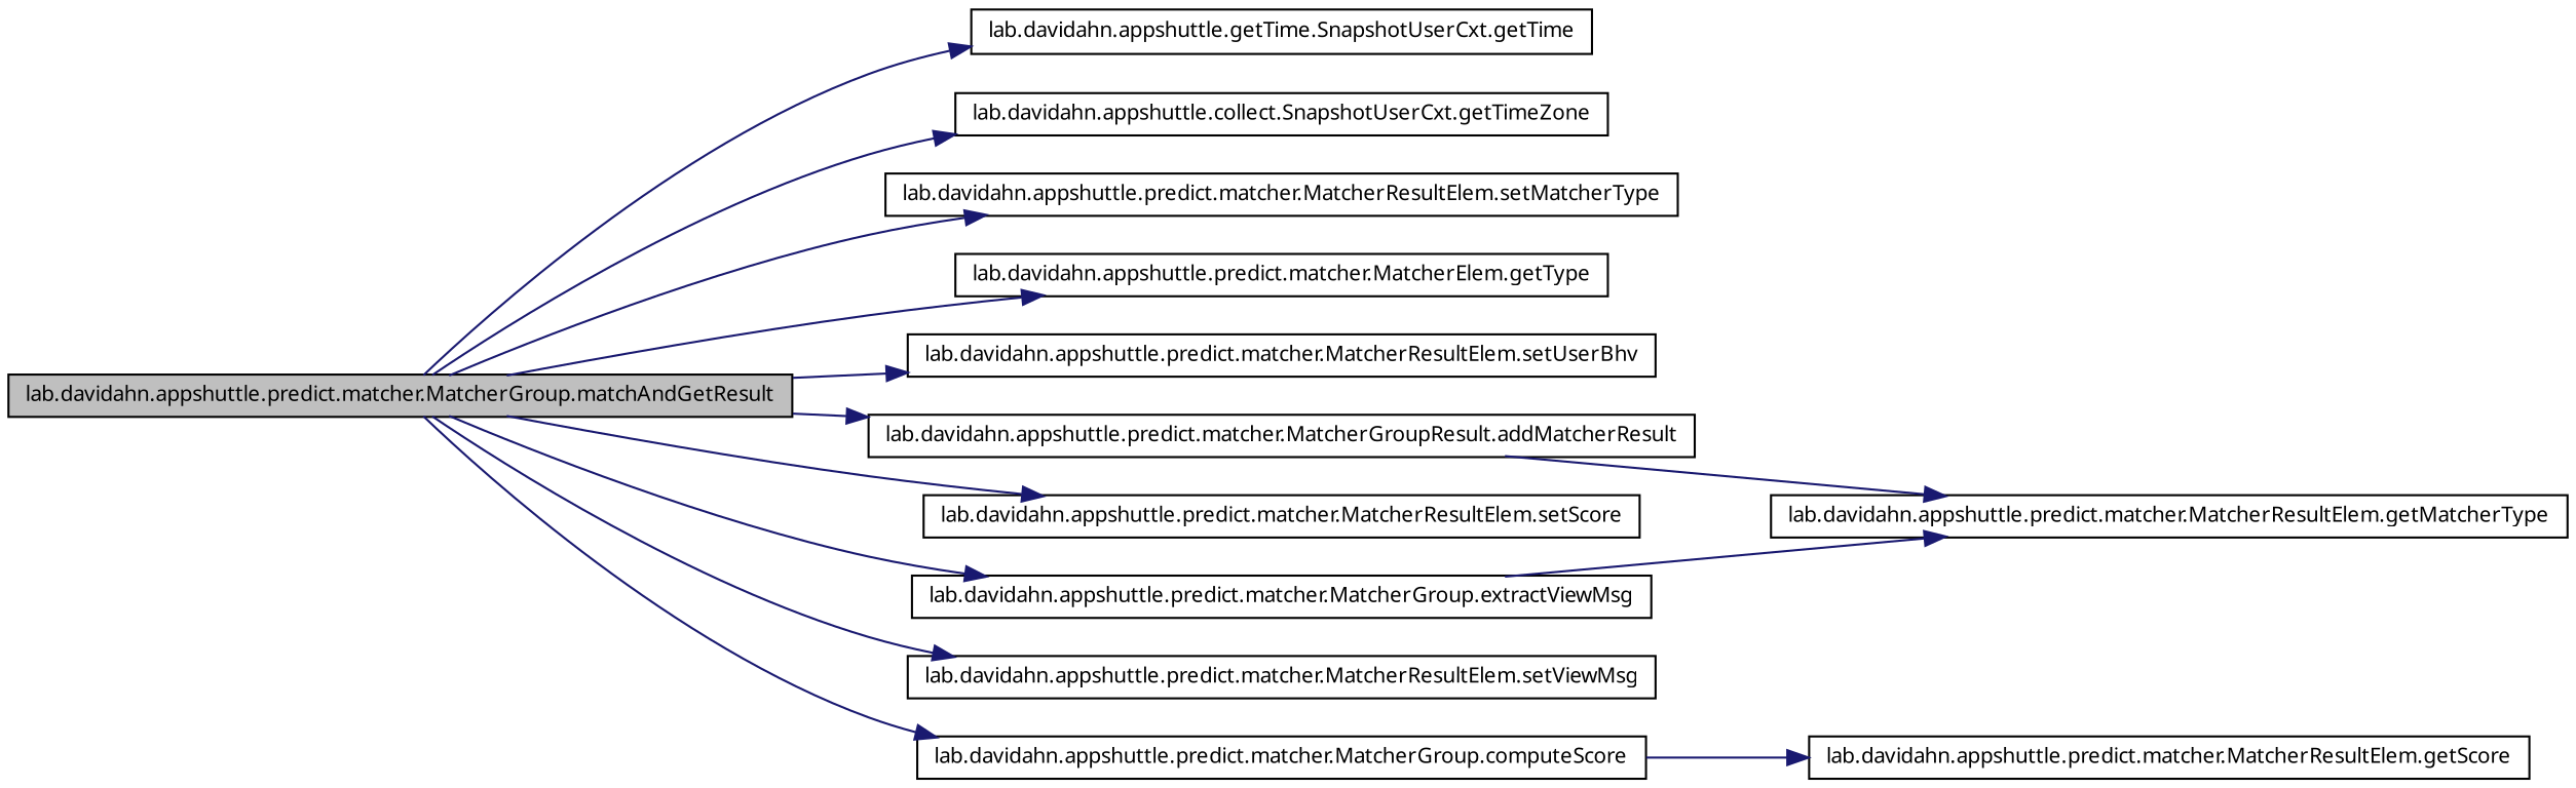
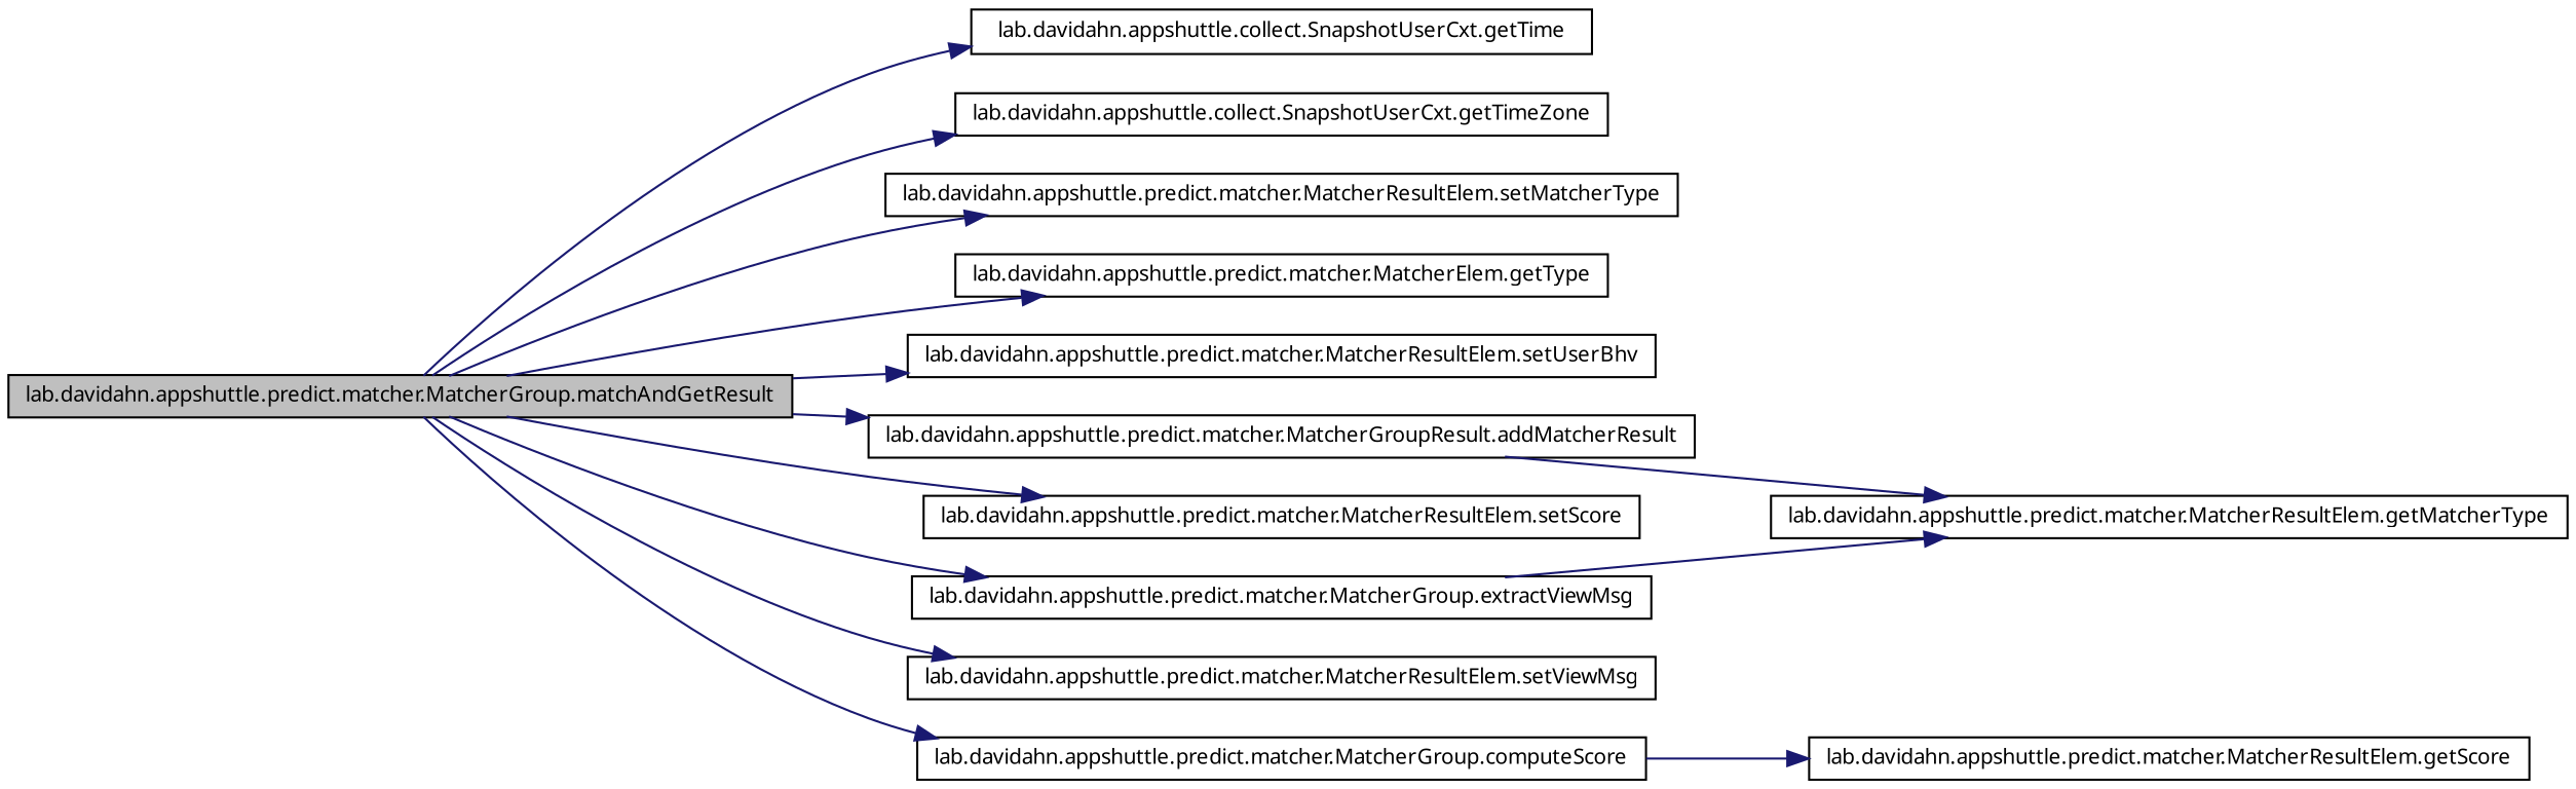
  digraph {
    fontname="Noto Sans"
    rankdir=LR
    node [color=black fillcolor=white fontname="Noto Sans" fontsize=10 shape=record style=filled]
    edge [color=midnightblue fontname="Noto Sans" fontsize=10 labelfontname=Helvetica labelfontsize=10 style=solid]
    n1 [fillcolor=grey75 fontcolor=black height=0.2 label="lab.davidahn.appshuttle.predict.matcher.MatcherGroup.matchAndGetResult" width=0.4]
-   n2 [height=0.2 label="lab.davidahn.appshuttle.getTime.SnapshotUserCxt.getTime" width=0.4]
+   n2 [height=0.2 label="lab.davidahn.appshuttle.collect.SnapshotUserCxt.getTime" width=0.4]
    n3 [height=0.2 label="lab.davidahn.appshuttle.collect.SnapshotUserCxt.getTimeZone" width=0.4]
    n4 [height=0.2 label="lab.davidahn.appshuttle.predict.matcher.MatcherResultElem.setMatcherType" width=0.4]
    n5 [height=0.2 label="lab.davidahn.appshuttle.predict.matcher.MatcherElem.getType" width=0.4]
    n6 [height=0.2 label="lab.davidahn.appshuttle.predict.matcher.MatcherResultElem.setUserBhv" width=0.4]
    n7 [height=0.2 label="lab.davidahn.appshuttle.predict.matcher.MatcherGroupResult.addMatcherResult" width=0.4]
    n8 [height=0.2 label="lab.davidahn.appshuttle.predict.matcher.MatcherResultElem.setScore" width=0.4]
    n9 [height=0.2 label="lab.davidahn.appshuttle.predict.matcher.MatcherGroup.computeScore" width=0.4]
    n10 [height=0.2 label="lab.davidahn.appshuttle.predict.matcher.MatcherResultElem.setViewMsg" width=0.4]
    n11 [height=0.2 label="lab.davidahn.appshuttle.predict.matcher.MatcherGroup.extractViewMsg" width=0.4]
    n12 [height=0.2 label="lab.davidahn.appshuttle.predict.matcher.MatcherResultElem.getMatcherType" width=0.4]
    n13 [height=0.2 label="lab.davidahn.appshuttle.predict.matcher.MatcherResultElem.getScore" width=0.4]
    n1 -> n2
    n1 -> n3
    n1 -> n4
    n1 -> n5
    n1 -> n6
    n1 -> n7
    n1 -> n8
    n1 -> n9
    n1 -> n10
    n1 -> n11
    n7 -> n12
    n9 -> n13
    n11 -> n12
  }
